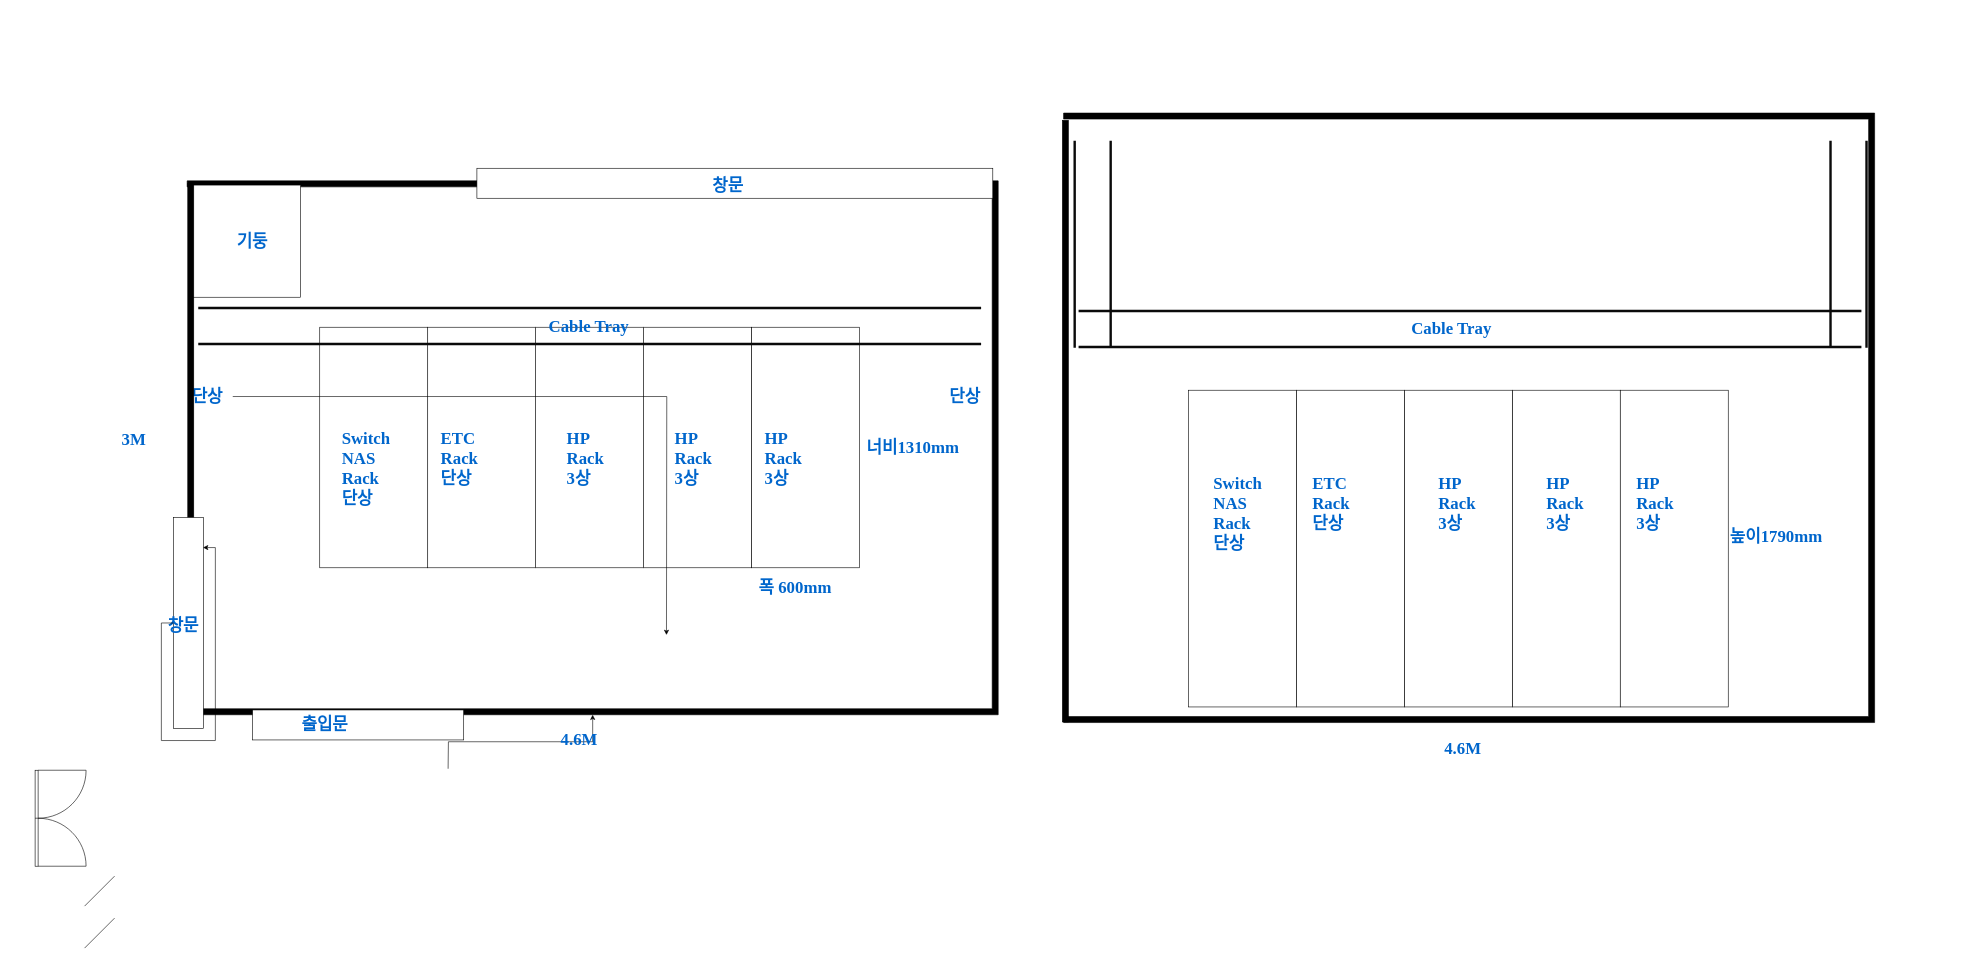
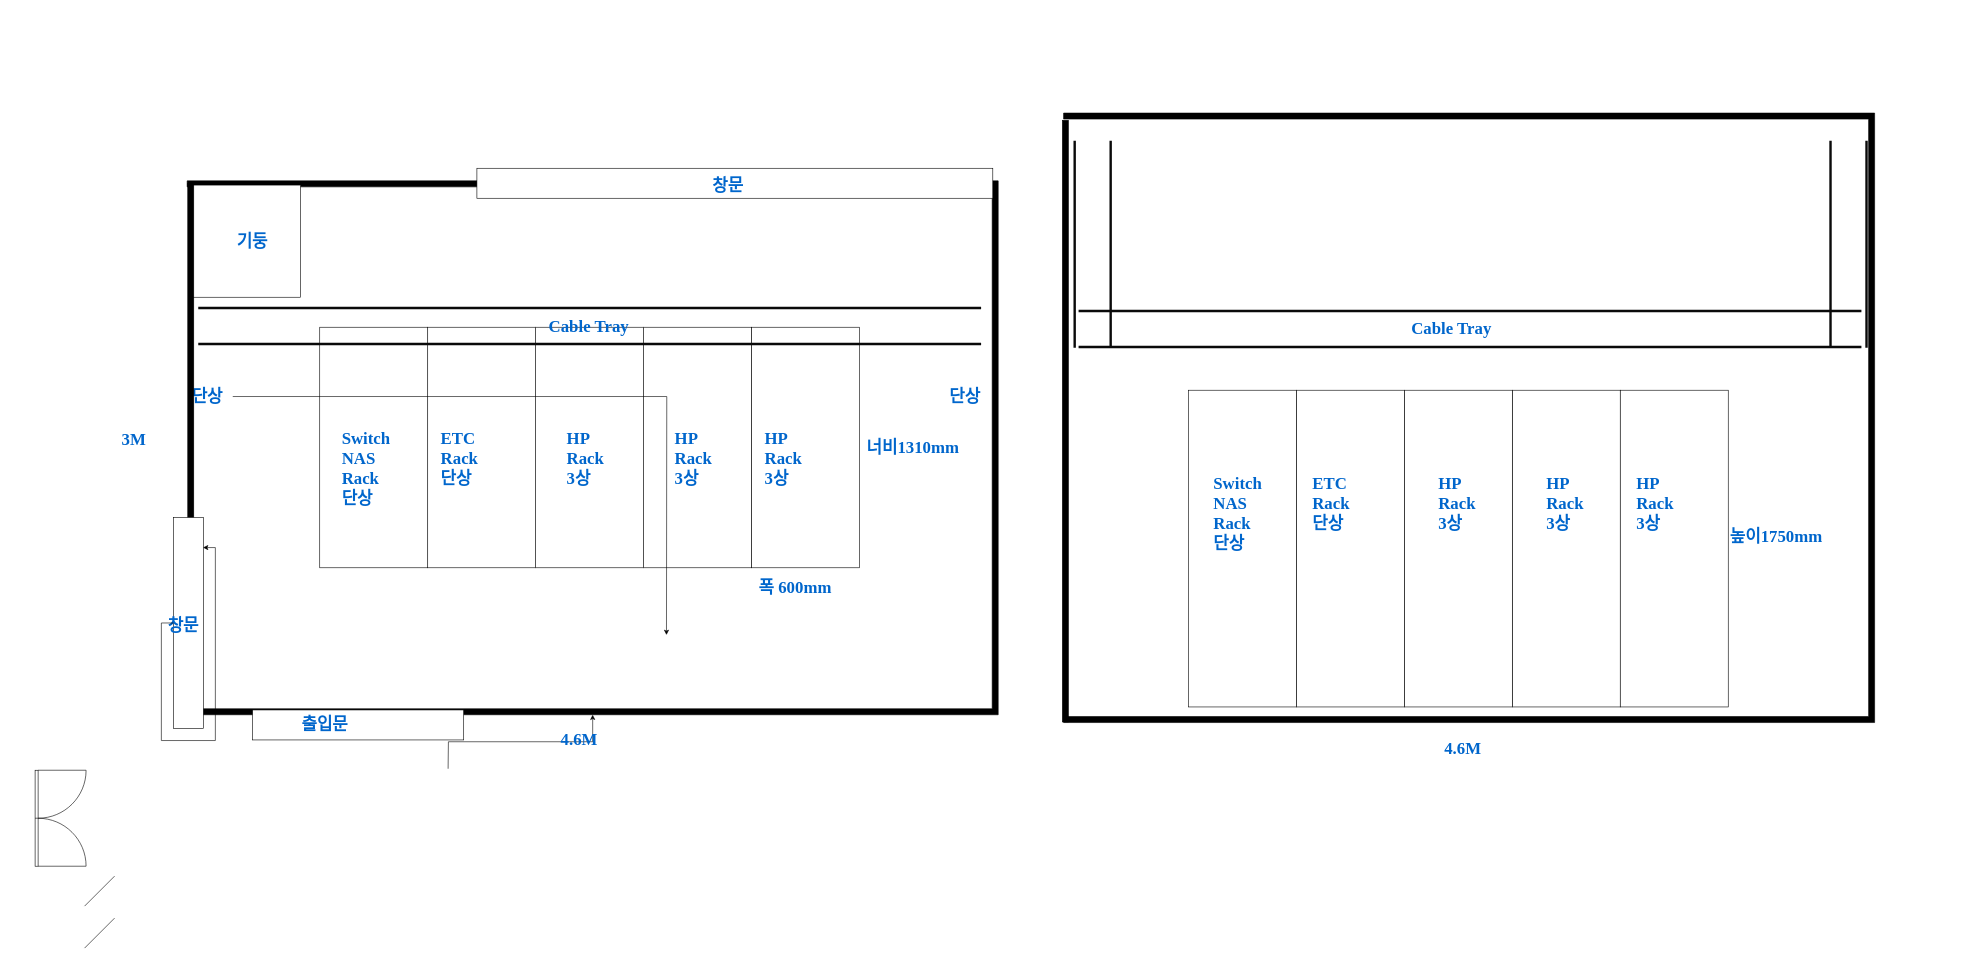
  <mxCell id="0" />
  <mxCell id="1" parent="0" />
  <mxCell id="2" value="" style="edgeStyle=orthogonalEdgeStyle;rounded=0;orthogonalLoop=1;jettySize=auto;html=1;" edge="1" parent="1" target="3"><mxGeometry relative="1" as="geometry"><mxPoint x="746" y="1281" as="sourcePoint" /></mxGeometry></mxCell>
  <mxCell id="3" value="" style="verticalLabelPosition=bottom;html=1;verticalAlign=top;align=center;strokeWidth=1;shape=mxgraph.floorplan.wallU;fillColor=#000000;rounded=0;shadow=0;comic=0;fontFamily=Verdana;fontSize=12;rotation=90;" parent="1" vertex="1"><mxGeometry x="542" y="70" width="890" height="1352" as="geometry" /></mxCell>
  <mxCell id="4" value="" style="verticalLabelPosition=bottom;html=1;verticalAlign=top;align=center;strokeWidth=1;shape=mxgraph.floorplan.doorDouble;rounded=0;shadow=0;comic=0;fillColor=#FFFFFF;fontFamily=Verdana;fontSize=12;rotation=-90;" parent="1" vertex="1"><mxGeometry x="20" y="1321" width="160" height="85" as="geometry" /></mxCell>
  <mxCell id="5" value="" style="verticalLabelPosition=bottom;html=1;verticalAlign=top;align=center;strokeWidth=1;shape=mxgraph.floorplan.wall;fillColor=#000000;direction=south;rounded=0;shadow=0;comic=0;fontFamily=Verdana;fontSize=12;" parent="1" vertex="1"><mxGeometry x="1770" y="200" width="10" height="1003" as="geometry" /></mxCell>
  <mxCell id="6" value="" style="shape=rect;fillColor=#ffffff;strokeColor=#000000;shadow=0;rounded=0;comic=0;fontFamily=Verdana;fontSize=12;align=center;html=1;" parent="1" vertex="1"><mxGeometry x="1072" y="545" width="180" height="401" as="geometry" /></mxCell>
  <mxCell id="7" value="" style="shape=rect;fillColor=#ffffff;strokeColor=#000000;shadow=0;rounded=0;comic=0;fontFamily=Verdana;fontSize=12;align=center;html=1;rotation=180;" parent="1" vertex="1"><mxGeometry x="794" y="280" width="860" height="50" as="geometry" /></mxCell>
  <mxCell id="8" value="" style="shape=rect;fillColor=#ffffff;strokeColor=#000000;shadow=0;rounded=0;comic=0;fontFamily=Verdana;fontSize=12;align=center;html=1;" vertex="1" parent="1"><mxGeometry x="313" y="308" width="187" height="187" as="geometry" /></mxCell>
  <mxCell id="9" value="기둥" style="text;html=1;resizable=0;points=[];autosize=1;align=left;verticalAlign=top;spacingTop=-4;fontSize=28;fontFamily=Verdana;fontColor=#0066CC;fontStyle=1" vertex="1" parent="1"><mxGeometry x="391.5" y="381.5" width="70" height="40" as="geometry" /></mxCell>
  <mxCell id="10" value="" style="shape=rect;fillColor=#ffffff;strokeColor=#000000;shadow=0;rounded=0;comic=0;fontFamily=Verdana;fontSize=12;align=center;html=1;" vertex="1" parent="1"><mxGeometry x="892" y="545" width="180" height="401" as="geometry" /></mxCell>
  <mxCell id="11" value="" style="shape=rect;fillColor=#ffffff;strokeColor=#000000;shadow=0;rounded=0;comic=0;fontFamily=Verdana;fontSize=12;align=center;html=1;" vertex="1" parent="1"><mxGeometry x="712" y="545" width="180" height="401" as="geometry" /></mxCell>
  <mxCell id="12" value="" style="shape=rect;fillColor=#ffffff;strokeColor=#000000;shadow=0;rounded=0;comic=0;fontFamily=Verdana;fontSize=12;align=center;html=1;" vertex="1" parent="1"><mxGeometry x="532" y="545" width="180" height="401" as="geometry" /></mxCell>
  <mxCell id="13" value="" style="shape=rect;fillColor=#ffffff;strokeColor=#000000;shadow=0;rounded=0;comic=0;fontFamily=Verdana;fontSize=12;align=center;html=1;" vertex="1" parent="1"><mxGeometry x="1252" y="545" width="180" height="401" as="geometry" /></mxCell>
  <mxCell id="14" value="ETC&lt;br&gt;Rack&lt;br&gt;단상" style="text;html=1;resizable=0;points=[];autosize=1;align=left;verticalAlign=top;spacingTop=-4;fontSize=28;fontFamily=Verdana;fontColor=#0066CC;fontStyle=1" parent="1" vertex="1"><mxGeometry x="732" y="710.5" width="80" height="100" as="geometry" /></mxCell>
  <mxCell id="15" value="Switch&lt;br&gt;NAS&lt;br&gt;Rack&lt;br&gt;단상" style="text;html=1;resizable=0;points=[];autosize=1;align=left;verticalAlign=top;spacingTop=-4;fontSize=28;fontFamily=Verdana;fontColor=#0066CC;fontStyle=1" vertex="1" parent="1"><mxGeometry x="567" y="710.5" width="110" height="140" as="geometry" /></mxCell>
  <mxCell id="16" value="HP&lt;br&gt;Rack&lt;br&gt;3상" style="text;html=1;resizable=0;points=[];autosize=1;align=left;verticalAlign=top;spacingTop=-4;fontSize=28;fontFamily=Verdana;fontColor=#0066CC;fontStyle=1" vertex="1" parent="1"><mxGeometry x="1272" y="710.5" width="80" height="100" as="geometry" /></mxCell>
  <mxCell id="17" value="HP&lt;br&gt;Rack&lt;br&gt;3상" style="text;html=1;resizable=0;points=[];autosize=1;align=left;verticalAlign=top;spacingTop=-4;fontSize=28;fontFamily=Verdana;fontColor=#0066CC;fontStyle=1" vertex="1" parent="1"><mxGeometry x="1122" y="710.5" width="80" height="100" as="geometry" /></mxCell>
  <mxCell id="18" value="HP&lt;br&gt;Rack&lt;br&gt;3상" style="text;html=1;resizable=0;points=[];autosize=1;align=left;verticalAlign=top;spacingTop=-4;fontSize=28;fontFamily=Verdana;fontColor=#0066CC;fontStyle=1" vertex="1" parent="1"><mxGeometry x="942" y="710.5" width="80" height="100" as="geometry" /></mxCell>
  <mxCell id="19" value="창문" style="text;html=1;resizable=0;points=[];autosize=1;align=left;verticalAlign=top;spacingTop=-4;fontSize=28;fontFamily=Verdana;fontColor=#0066CC;fontStyle=1" vertex="1" parent="1"><mxGeometry x="1185" y="290" width="70" height="40" as="geometry" /></mxCell>
  <mxCell id="20" value="" style="shape=rect;fillColor=#ffffff;strokeColor=#000000;shadow=0;rounded=0;comic=0;fontFamily=Verdana;fontSize=12;align=center;html=1;rotation=-180;" vertex="1" parent="1"><mxGeometry x="420" y="1183" width="352" height="50" as="geometry" /></mxCell>
  <mxCell id="21" value="출입문" style="text;html=1;resizable=0;points=[];autosize=1;align=left;verticalAlign=top;spacingTop=-4;fontSize=28;fontFamily=Verdana;fontColor=#0066CC;fontStyle=1" vertex="1" parent="1"><mxGeometry x="500" y="1188" width="100" height="40" as="geometry" /></mxCell>
  <mxCell id="22" value="" style="shape=partialRectangle;whiteSpace=wrap;html=1;left=0;right=0;fillColor=none;strokeWidth=4;strokeColor=#0A0A0A;" vertex="1" parent="1"><mxGeometry x="331.5" y="513" width="1301" height="60" as="geometry" /></mxCell>
  <mxCell id="23" value="Cable Tray" style="text;html=1;resizable=0;points=[];autosize=1;align=left;verticalAlign=top;spacingTop=-4;fontSize=28;fontFamily=Verdana;fontColor=#0066CC;fontStyle=1" vertex="1" parent="1"><mxGeometry x="912" y="524" width="160" height="40" as="geometry" /></mxCell>
  <mxCell id="24" style="edgeStyle=orthogonalEdgeStyle;rounded=0;orthogonalLoop=1;jettySize=auto;html=1;" edge="1" parent="1" source="25"><mxGeometry relative="1" as="geometry"><mxPoint x="1110" y="1058" as="targetPoint" /></mxGeometry></mxCell>
  <mxCell id="25" value="단상" style="text;html=1;resizable=0;points=[];autosize=1;align=left;verticalAlign=top;spacingTop=-4;fontSize=28;fontFamily=Verdana;fontColor=#0066CC;fontStyle=1" vertex="1" parent="1"><mxGeometry x="317" y="640.5" width="70" height="40" as="geometry" /></mxCell>
  <mxCell id="26" value="단상" style="text;html=1;resizable=0;points=[];autosize=1;align=left;verticalAlign=top;spacingTop=-4;fontSize=28;fontFamily=Verdana;fontColor=#0066CC;fontStyle=1" vertex="1" parent="1"><mxGeometry x="1580" y="640.5" width="70" height="40" as="geometry" /></mxCell>
  <mxCell id="27" value="" style="verticalLabelPosition=bottom;html=1;verticalAlign=top;align=center;strokeWidth=1;shape=mxgraph.floorplan.wallU;fillColor=#000000;rounded=0;shadow=0;comic=0;fontFamily=Verdana;fontSize=12;rotation=90;" vertex="1" parent="1"><mxGeometry x="1940" y="20" width="1016" height="1352" as="geometry" /></mxCell>
  <mxCell id="28" value="" style="verticalLabelPosition=bottom;html=1;verticalAlign=top;align=center;strokeWidth=1;shape=mxgraph.floorplan.wall;fillColor=#000000;direction=south;rounded=0;shadow=0;comic=0;fontFamily=Verdana;fontSize=12;" vertex="1" parent="1"><mxGeometry x="312" y="305" width="10" height="890" as="geometry" /></mxCell>
  <mxCell id="29" value="" style="shape=partialRectangle;whiteSpace=wrap;html=1;left=0;right=0;fillColor=none;strokeWidth=4;strokeColor=#0A0A0A;" vertex="1" parent="1"><mxGeometry x="1799" y="518" width="1301" height="60" as="geometry" /></mxCell>
  <mxCell id="30" value="" style="shape=rect;fillColor=#ffffff;strokeColor=#000000;shadow=0;rounded=0;comic=0;fontFamily=Verdana;fontSize=12;align=center;html=1;" vertex="1" parent="1"><mxGeometry x="2520" y="650" width="180" height="528" as="geometry" /></mxCell>
  <mxCell id="31" value="" style="shape=rect;fillColor=#ffffff;strokeColor=#000000;shadow=0;rounded=0;comic=0;fontFamily=Verdana;fontSize=12;align=center;html=1;" vertex="1" parent="1"><mxGeometry x="2340" y="650" width="180" height="528" as="geometry" /></mxCell>
  <mxCell id="32" value="" style="shape=rect;fillColor=#ffffff;strokeColor=#000000;shadow=0;rounded=0;comic=0;fontFamily=Verdana;fontSize=12;align=center;html=1;" vertex="1" parent="1"><mxGeometry x="2160" y="650" width="180" height="528" as="geometry" /></mxCell>
  <mxCell id="33" value="" style="shape=rect;fillColor=#ffffff;strokeColor=#000000;shadow=0;rounded=0;comic=0;fontFamily=Verdana;fontSize=12;align=center;html=1;" vertex="1" parent="1"><mxGeometry x="1980" y="650" width="180" height="528" as="geometry" /></mxCell>
  <mxCell id="34" value="" style="shape=rect;fillColor=#ffffff;strokeColor=#000000;shadow=0;rounded=0;comic=0;fontFamily=Verdana;fontSize=12;align=center;html=1;" vertex="1" parent="1"><mxGeometry x="2700" y="650" width="180" height="528" as="geometry" /></mxCell>
  <mxCell id="35" value="ETC&lt;br&gt;Rack&lt;br&gt;단상" style="text;html=1;resizable=0;points=[];autosize=1;align=left;verticalAlign=top;spacingTop=-4;fontSize=28;fontFamily=Verdana;fontColor=#0066CC;fontStyle=1" vertex="1" parent="1"><mxGeometry x="2185" y="785.5" width="80" height="100" as="geometry" /></mxCell>
  <mxCell id="36" value="Switch&lt;br&gt;NAS&lt;br&gt;Rack&lt;br&gt;단상" style="text;html=1;resizable=0;points=[];autosize=1;align=left;verticalAlign=top;spacingTop=-4;fontSize=28;fontFamily=Verdana;fontColor=#0066CC;fontStyle=1" vertex="1" parent="1"><mxGeometry x="2020" y="785.5" width="110" height="140" as="geometry" /></mxCell>
  <mxCell id="37" value="HP&lt;br&gt;Rack&lt;br&gt;3상" style="text;html=1;resizable=0;points=[];autosize=1;align=left;verticalAlign=top;spacingTop=-4;fontSize=28;fontFamily=Verdana;fontColor=#0066CC;fontStyle=1" vertex="1" parent="1"><mxGeometry x="2725" y="785.5" width="80" height="100" as="geometry" /></mxCell>
  <mxCell id="38" value="HP&lt;br&gt;Rack&lt;br&gt;3상" style="text;html=1;resizable=0;points=[];autosize=1;align=left;verticalAlign=top;spacingTop=-4;fontSize=28;fontFamily=Verdana;fontColor=#0066CC;fontStyle=1" vertex="1" parent="1"><mxGeometry x="2575" y="785.5" width="80" height="100" as="geometry" /></mxCell>
  <mxCell id="39" value="HP&lt;br&gt;Rack&lt;br&gt;3상" style="text;html=1;resizable=0;points=[];autosize=1;align=left;verticalAlign=top;spacingTop=-4;fontSize=28;fontFamily=Verdana;fontColor=#0066CC;fontStyle=1" vertex="1" parent="1"><mxGeometry x="2395" y="785.5" width="80" height="100" as="geometry" /></mxCell>
  <mxCell id="40" value="Cable Tray" style="text;html=1;resizable=0;points=[];autosize=1;align=left;verticalAlign=top;spacingTop=-4;fontSize=28;fontFamily=Verdana;fontColor=#0066CC;fontStyle=1" vertex="1" parent="1"><mxGeometry x="2350" y="528" width="160" height="40" as="geometry" /></mxCell>
  <mxCell id="41" value="" style="shape=partialRectangle;whiteSpace=wrap;html=1;left=0;right=0;fillColor=none;strokeWidth=4;strokeColor=#0A0A0A;rotation=90;" vertex="1" parent="1"><mxGeometry x="1650" y="376.5" width="341" height="60" as="geometry" /></mxCell>
  <mxCell id="42" value="" style="shape=partialRectangle;whiteSpace=wrap;html=1;left=0;right=0;fillColor=none;strokeWidth=4;strokeColor=#0A0A0A;rotation=90;" vertex="1" parent="1"><mxGeometry x="2910" y="376.5" width="341" height="60" as="geometry" /></mxCell>
  <mxCell id="43" value="" style="endArrow=none;html=1;" edge="1" parent="1"><mxGeometry width="50" height="50" relative="1" as="geometry"><mxPoint x="140" y="1510" as="sourcePoint" /><mxPoint x="190" y="1460" as="targetPoint" /></mxGeometry></mxCell>
  <mxCell id="44" value="" style="endArrow=none;html=1;" edge="1" parent="1"><mxGeometry width="50" height="50" relative="1" as="geometry"><mxPoint x="140" y="1580" as="sourcePoint" /><mxPoint x="190" y="1530" as="targetPoint" /></mxGeometry></mxCell>
  <mxCell id="45" value="" style="shape=rect;fillColor=#ffffff;strokeColor=#000000;shadow=0;rounded=0;comic=0;fontFamily=Verdana;fontSize=12;align=center;html=1;rotation=90;" vertex="1" parent="1"><mxGeometry x="137" y="1013" width="352" height="50" as="geometry" /></mxCell>
  <mxCell id="46" value="창문" style="text;html=1;resizable=0;points=[];autosize=1;align=left;verticalAlign=top;spacingTop=-4;fontSize=28;fontFamily=Verdana;fontColor=#0066CC;fontStyle=1" vertex="1" parent="1"><mxGeometry x="277" y="1023" width="70" height="40" as="geometry" /></mxCell>
  <mxCell id="47" value="4.6M" style="text;html=1;resizable=0;points=[];autosize=1;align=left;verticalAlign=top;spacingTop=-4;fontSize=28;fontFamily=Verdana;fontColor=#0066CC;fontStyle=1" vertex="1" parent="1"><mxGeometry x="932" y="1213" width="90" height="40" as="geometry" /></mxCell>
- <mxCell id="48" value="높이1790mm" style="text;html=1;resizable=0;points=[];autosize=1;align=left;verticalAlign=top;spacingTop=-4;fontSize=28;fontFamily=Verdana;fontColor=#0066CC;fontStyle=1" vertex="1" parent="1"><mxGeometry x="2880.5" y="874" width="200" height="40" as="geometry" /></mxCell>
+ <mxCell id="48" value="높이1750mm" style="text;html=1;resizable=0;points=[];autosize=1;align=left;verticalAlign=top;spacingTop=-4;fontSize=28;fontFamily=Verdana;fontColor=#0066CC;fontStyle=1" vertex="1" parent="1"><mxGeometry x="2880.5" y="874" width="200" height="40" as="geometry" /></mxCell>
  <mxCell id="49" value="너비1310mm" style="text;html=1;resizable=0;points=[];autosize=1;align=left;verticalAlign=top;spacingTop=-4;fontSize=28;fontFamily=Verdana;fontColor=#0066CC;fontStyle=1" vertex="1" parent="1"><mxGeometry x="1442" y="726" width="200" height="40" as="geometry" /></mxCell>
  <mxCell id="50" style="edgeStyle=orthogonalEdgeStyle;rounded=0;orthogonalLoop=1;jettySize=auto;html=1;exitX=0.5;exitY=1;exitDx=0;exitDy=0;entryX=0.143;entryY=0.01;entryDx=0;entryDy=0;entryPerimeter=0;" edge="1" parent="1" source="45" target="45"><mxGeometry relative="1" as="geometry" /></mxCell>
  <mxCell id="51" value="폭 600mm" style="text;html=1;resizable=0;points=[];autosize=1;align=left;verticalAlign=top;spacingTop=-4;fontSize=28;fontFamily=Verdana;fontColor=#0066CC;fontStyle=1" vertex="1" parent="1"><mxGeometry x="1262" y="960" width="160" height="40" as="geometry" /></mxCell>
  <mxCell id="52" value="3M" style="text;html=1;resizable=0;points=[];autosize=1;align=left;verticalAlign=top;spacingTop=-4;fontSize=28;fontFamily=Verdana;fontColor=#0066CC;fontStyle=1" vertex="1" parent="1"><mxGeometry x="200" y="711.5" width="60" height="40" as="geometry" /></mxCell>
  <mxCell id="53" value="4.6M" style="text;html=1;resizable=0;points=[];autosize=1;align=left;verticalAlign=top;spacingTop=-4;fontSize=28;fontFamily=Verdana;fontColor=#0066CC;fontStyle=1" vertex="1" parent="1"><mxGeometry x="2404.5" y="1228" width="90" height="40" as="geometry" /></mxCell>
